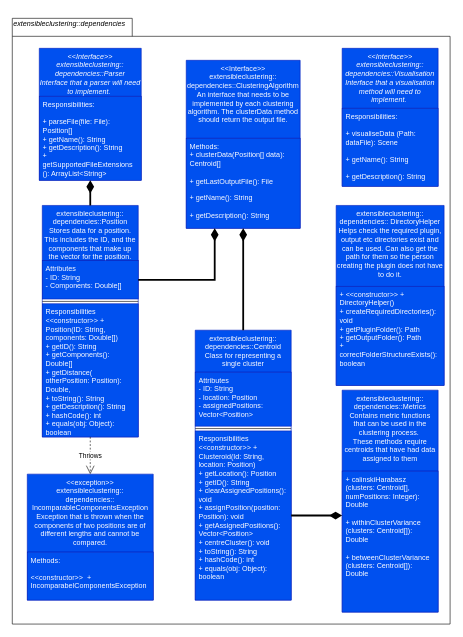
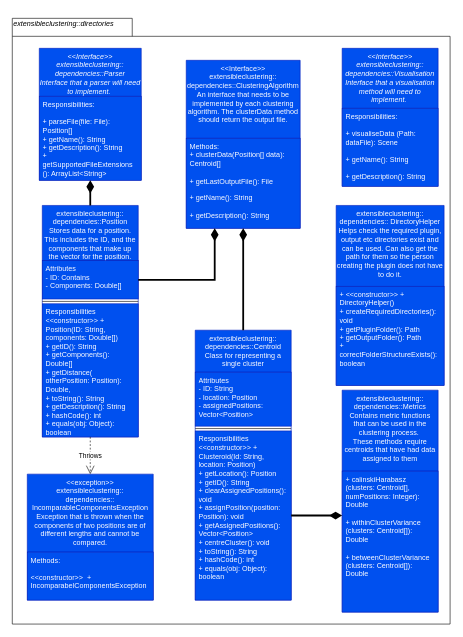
  <mxCell id="0" />
  <mxCell id="1" parent="0" />
  <mxCell id="2" value="" style="shape=folder;fontStyle=1;spacingTop=10;tabWidth=200;tabHeight=30;tabPosition=left;html=1;" parent="1" vertex="1"><mxGeometry x="20" y="30" width="730" height="1010" as="geometry" /></mxCell>
  <mxCell id="3" value="&lt;&lt;Interface&gt;&gt;&#10;extensibleclustering::&#10;dependencies::Parser&#10;Interface that a parser will need to implement. " style="swimlane;fontStyle=2;align=center;verticalAlign=top;childLayout=stackLayout;horizontal=1;startSize=80;horizontalStack=0;resizeParent=1;resizeLast=0;collapsible=1;marginBottom=0;rounded=0;shadow=0;strokeWidth=1;whiteSpace=wrap;fillColor=#0050ef;strokeColor=#001DBC;fontColor=#ffffff;" parent="1" vertex="1"><mxGeometry x="65" y="80" width="170" height="220" as="geometry"><mxRectangle x="230" y="140" width="160" height="26" as="alternateBounds" /></mxGeometry></mxCell>
  <mxCell id="4" value="Responsibilities:&#10;&#10;+ parseFile(file: File):  Position[] &#10;+ getName(): String&#10;+ getDescription(): String&#10;+ getSupportedFileExtensions (): ArrayList&lt;String&gt;" style="text;align=left;verticalAlign=top;spacingLeft=4;spacingRight=4;overflow=hidden;rotatable=0;points=[[0,0.5],[1,0.5]];portConstraint=eastwest;whiteSpace=wrap;fillColor=#0050ef;strokeColor=#001DBC;fontColor=#ffffff;" parent="3" vertex="1"><mxGeometry y="80" width="170" height="140" as="geometry" /></mxCell>
  <mxCell id="5" value="extensibleclustering::&#10;dependencies::Position&#10;Stores data for a position. This includes the ID, and the components that make up the vector for the position." style="swimlane;fontStyle=0;align=center;verticalAlign=top;childLayout=stackLayout;horizontal=1;startSize=92;horizontalStack=0;resizeParent=1;resizeLast=0;collapsible=1;marginBottom=0;rounded=0;shadow=0;strokeWidth=1;whiteSpace=wrap;fillColor=#0050ef;strokeColor=#001DBC;fontColor=#ffffff;" parent="1" vertex="1"><mxGeometry x="70" y="342" width="160" height="386" as="geometry"><mxRectangle x="130" y="380" width="160" height="26" as="alternateBounds" /></mxGeometry></mxCell>
- <mxCell id="6" value="Attributes&#10;- ID: String&#10;- Components: Double[]" style="text;align=left;verticalAlign=top;spacingLeft=4;spacingRight=4;overflow=hidden;rotatable=0;points=[[0,0.5],[1,0.5]];portConstraint=eastwest;rounded=0;shadow=0;html=0;fontStyle=0;fillColor=#0050ef;strokeColor=#001DBC;fontColor=#ffffff;" parent="5" vertex="1"><mxGeometry y="92" width="160" height="64" as="geometry" /></mxCell>
+ <mxCell id="6" value="Attributes&#10;- ID: Contains&#10;- Components: Double[]" style="text;align=left;verticalAlign=top;spacingLeft=4;spacingRight=4;overflow=hidden;rotatable=0;points=[[0,0.5],[1,0.5]];portConstraint=eastwest;rounded=0;shadow=0;html=0;fontStyle=0;fillColor=#0050ef;strokeColor=#001DBC;fontColor=#ffffff;" parent="5" vertex="1"><mxGeometry y="92" width="160" height="64" as="geometry" /></mxCell>
  <mxCell id="7" value="" style="line;html=1;strokeWidth=1;align=left;verticalAlign=middle;spacingTop=-1;spacingLeft=3;spacingRight=3;rotatable=0;labelPosition=right;points=[];portConstraint=eastwest;" parent="5" vertex="1"><mxGeometry y="156" width="160" height="8" as="geometry" /></mxCell>
  <mxCell id="8" value="Responsibilities&#10;&lt;&lt;constructor&gt;&gt; + Position(ID: String, components: Double[])&#10;+ getID(): String&#10;+ getComponents(): Double[]&#10;+ getDistance( otherPosition: Position): Double, &#10;+ toString(): String&#10;+ getDescription(): String&#10;+ hashCode(): int&#10;+ equals(obj: Object): boolean" style="text;align=left;verticalAlign=top;spacingLeft=4;spacingRight=4;overflow=hidden;rotatable=0;points=[[0,0.5],[1,0.5]];portConstraint=eastwest;fontStyle=0;whiteSpace=wrap;fillColor=#0050ef;strokeColor=#001DBC;fontColor=#ffffff;" parent="5" vertex="1"><mxGeometry y="164" width="160" height="222" as="geometry" /></mxCell>
  <mxCell id="9" value="" style="endArrow=diamondThin;endSize=13;endFill=1;shadow=0;strokeWidth=3;rounded=0;edgeStyle=elbowEdgeStyle;elbow=vertical;strokeColor=#000000;entryX=0.5;entryY=1;entryDx=0;entryDy=0;" parent="1" source="5" target="3" edge="1"><mxGeometry width="160" relative="1" as="geometry"><mxPoint x="150" y="153" as="sourcePoint" /><mxPoint x="250" y="200" as="targetPoint" /><Array as="points"><mxPoint x="150" y="321" /></Array></mxGeometry></mxCell>
- <mxCell id="10" value="&lt;span style=&quot;font-style: italic ; text-align: center&quot;&gt;extensibleclustering::&lt;/span&gt;&lt;span style=&quot;font-style: italic ; text-align: center&quot;&gt;dependencies&lt;/span&gt;" style="text;html=1;strokeColor=none;fillColor=none;align=left;verticalAlign=middle;whiteSpace=wrap;rounded=0;" parent="1" vertex="1"><mxGeometry x="20" y="20" width="250" height="40" as="geometry" /></mxCell>
+ <mxCell id="10" value="&lt;span style=&quot;font-style: italic ; text-align: center&quot;&gt;extensibleclustering::&lt;/span&gt;&lt;span style=&quot;font-style: italic ; text-align: center&quot;&gt;directories&lt;/span&gt;" style="text;html=1;strokeColor=none;fillColor=none;align=left;verticalAlign=middle;whiteSpace=wrap;rounded=0;" parent="1" vertex="1"><mxGeometry x="20" y="20" width="250" height="40" as="geometry" /></mxCell>
  <mxCell id="11" value="&lt;&lt;Interface&gt;&gt;&#10;extensibleclustering::&#10;dependencies::ClusteringAlgorithm&#10;An interface that needs to be implemented by each clustering algorithm. The clusterData method should return the output file." style="swimlane;fontStyle=0;align=center;verticalAlign=top;childLayout=stackLayout;horizontal=1;startSize=130;horizontalStack=0;resizeParent=1;resizeLast=0;collapsible=1;marginBottom=0;rounded=0;shadow=0;strokeWidth=1;whiteSpace=wrap;fillColor=#0050ef;strokeColor=#001DBC;fontColor=#ffffff;" parent="1" vertex="1"><mxGeometry x="310" y="100" width="190" height="280" as="geometry"><mxRectangle x="130" y="380" width="160" height="26" as="alternateBounds" /></mxGeometry></mxCell>
  <mxCell id="12" value="Methods:&#10;+ clusterData(Position[] data): Centroid[] &#10;&#10;+ getLastOutputFile(): File&#10;&#10;+ getName(): String &#10;&#10;+ getDescription(): String" style="text;align=left;verticalAlign=top;spacingLeft=4;spacingRight=4;overflow=hidden;rotatable=0;points=[[0,0.5],[1,0.5]];portConstraint=eastwest;fontStyle=0;whiteSpace=wrap;fillColor=#0050ef;strokeColor=#001DBC;fontColor=#ffffff;" parent="11" vertex="1"><mxGeometry y="130" width="190" height="150" as="geometry" /></mxCell>
  <mxCell id="13" value="extensibleclustering::&#10;dependencies::Metrics&#10;Contains metric functions that can be used in the clustering process. &#10;These methods require centroids that have had data assigned to them" style="swimlane;fontStyle=0;align=center;verticalAlign=top;childLayout=stackLayout;horizontal=1;startSize=135;horizontalStack=0;resizeParent=1;resizeLast=0;collapsible=1;marginBottom=0;rounded=0;shadow=0;strokeWidth=1;whiteSpace=wrap;fillColor=#0050ef;strokeColor=#001DBC;fontColor=#ffffff;" parent="1" vertex="1"><mxGeometry x="570" y="650" width="160" height="370" as="geometry"><mxRectangle x="130" y="380" width="160" height="26" as="alternateBounds" /></mxGeometry></mxCell>
  <mxCell id="14" value="+ calinskiHarabasz (clusters: Centroid[], numPositions: Integer): Double&#10;&#10;+ withinClusterVariance (clusters: Centroid[]): Double&#10;&#10;+ betweenClusterVariance (clusters: Centroid[]): Double" style="text;align=left;verticalAlign=top;spacingLeft=4;spacingRight=4;overflow=hidden;rotatable=0;points=[[0,0.5],[1,0.5]];portConstraint=eastwest;fontStyle=0;whiteSpace=wrap;fillColor=#0050ef;strokeColor=#001DBC;fontColor=#ffffff;" parent="13" vertex="1"><mxGeometry y="135" width="160" height="235" as="geometry" /></mxCell>
  <mxCell id="15" value="extensibleclustering::&#10;dependencies::Centroid&#10;Class for representing a single cluster" style="swimlane;fontStyle=0;align=center;verticalAlign=top;childLayout=stackLayout;horizontal=1;startSize=70;horizontalStack=0;resizeParent=1;resizeLast=0;collapsible=1;marginBottom=0;rounded=0;shadow=0;strokeWidth=1;whiteSpace=wrap;fillColor=#0050ef;strokeColor=#001DBC;fontColor=#ffffff;" parent="1" vertex="1"><mxGeometry x="325" y="550" width="160" height="450" as="geometry"><mxRectangle x="130" y="380" width="160" height="26" as="alternateBounds" /></mxGeometry></mxCell>
  <mxCell id="16" value="Attributes&#10;- ID: String&#10;- location: Position&#10;- assignedPositions: Vector&lt;Position&gt;" style="text;align=left;verticalAlign=top;spacingLeft=4;spacingRight=4;overflow=hidden;rotatable=0;points=[[0,0.5],[1,0.5]];portConstraint=eastwest;rounded=0;shadow=0;html=0;fontStyle=0;whiteSpace=wrap;fillColor=#0050ef;strokeColor=#001DBC;fontColor=#ffffff;" parent="15" vertex="1"><mxGeometry y="70" width="160" height="90" as="geometry" /></mxCell>
  <mxCell id="17" value="" style="line;html=1;strokeWidth=1;align=left;verticalAlign=middle;spacingTop=-1;spacingLeft=3;spacingRight=3;rotatable=0;labelPosition=right;points=[];portConstraint=eastwest;" parent="15" vertex="1"><mxGeometry y="160" width="160" height="8" as="geometry" /></mxCell>
  <mxCell id="18" value="Responsibilities&#10;&lt;&lt;constructor&gt;&gt; + Clusteroid(Id: String, location: Position)&#10;+ getLocation(): Position&#10;+ getID(): String&#10;+ clearAssignedPositions(): void&#10;+ assignPosition(position: Position): void&#10;+ getAssignedPositions(): Vector&lt;Position&gt;&#10;+ centreCluster(): void&#10;+ toString(): String&#10;+ hashCode(): int&#10;+ equals(obj: Object): boolean" style="text;align=left;verticalAlign=top;spacingLeft=4;spacingRight=4;overflow=hidden;rotatable=0;points=[[0,0.5],[1,0.5]];portConstraint=eastwest;fontStyle=0;whiteSpace=wrap;fillColor=#0050ef;strokeColor=#001DBC;fontColor=#ffffff;" parent="15" vertex="1"><mxGeometry y="168" width="160" height="282" as="geometry" /></mxCell>
  <mxCell id="19" value="" style="endArrow=diamondThin;endSize=13;endFill=1;shadow=0;strokeWidth=3;rounded=0;edgeStyle=elbowEdgeStyle;elbow=vertical;strokeColor=#000000;entryX=0.25;entryY=1;entryDx=0;entryDy=0;exitX=1;exitY=0.5;exitDx=0;exitDy=0;" parent="1" source="6" target="11" edge="1"><mxGeometry width="160" relative="1" as="geometry"><mxPoint x="290" y="492" as="sourcePoint" /><mxPoint x="290" y="440" as="targetPoint" /><Array as="points"><mxPoint x="360" y="466" /></Array></mxGeometry></mxCell>
  <mxCell id="20" value="" style="endArrow=diamondThin;endSize=13;endFill=1;shadow=0;strokeWidth=3;rounded=0;edgeStyle=elbowEdgeStyle;elbow=vertical;strokeColor=#000000;entryX=0.5;entryY=1;entryDx=0;entryDy=0;exitX=0.5;exitY=0;exitDx=0;exitDy=0;" parent="1" source="15" target="11" edge="1"><mxGeometry width="160" relative="1" as="geometry"><mxPoint x="384.5" y="532" as="sourcePoint" /><mxPoint x="384.5" y="480" as="targetPoint" /></mxGeometry></mxCell>
  <mxCell id="21" value="&lt;&lt;exception&gt;&gt;&#10;extensibleclustering::&#10;dependencies:: IncomparableComponentsException&#10;Exception that is thrown when the components of two positions are of different lengths and cannot be compared." style="swimlane;fontStyle=0;align=center;verticalAlign=top;childLayout=stackLayout;horizontal=1;startSize=130;horizontalStack=0;resizeParent=1;resizeLast=0;collapsible=1;marginBottom=0;rounded=0;shadow=0;strokeWidth=1;whiteSpace=wrap;fillColor=#0050ef;strokeColor=#001DBC;fontColor=#ffffff;" parent="1" vertex="1"><mxGeometry x="45" y="790" width="210" height="210" as="geometry"><mxRectangle x="130" y="380" width="160" height="26" as="alternateBounds" /></mxGeometry></mxCell>
  <mxCell id="22" value="Methods: &#10;&#10;&lt;&lt;constructor&gt;&gt;  + IncomparabelComponentsException" style="text;align=left;verticalAlign=top;spacingLeft=4;spacingRight=4;overflow=hidden;rotatable=0;points=[[0,0.5],[1,0.5]];portConstraint=eastwest;fontStyle=0;whiteSpace=wrap;fillColor=#0050ef;strokeColor=#001DBC;fontColor=#ffffff;" parent="21" vertex="1"><mxGeometry y="130" width="210" height="80" as="geometry" /></mxCell>
  <mxCell id="23" value="Thriows" style="endArrow=open;endSize=12;dashed=1;html=1;entryX=0.5;entryY=0;entryDx=0;entryDy=0;exitX=0.5;exitY=1;exitDx=0;exitDy=0;" parent="1" source="5" target="21" edge="1"><mxGeometry width="160" relative="1" as="geometry"><mxPoint x="710" y="560" as="sourcePoint" /><mxPoint x="870" y="560" as="targetPoint" /></mxGeometry></mxCell>
  <mxCell id="24" value="" style="endArrow=diamondThin;endSize=13;endFill=1;shadow=0;strokeWidth=3;rounded=0;edgeStyle=elbowEdgeStyle;elbow=vertical;strokeColor=#000000;exitX=1;exitY=0.5;exitDx=0;exitDy=0;" parent="1" source="18" edge="1"><mxGeometry width="160" relative="1" as="geometry"><mxPoint x="530" y="720" as="sourcePoint" /><mxPoint x="570" y="859" as="targetPoint" /><Array as="points"><mxPoint x="530" y="859" /></Array></mxGeometry></mxCell>
  <mxCell id="25" value="extensibleclustering::&#10;dependencies:: DirectoryHelper&#10;Helps check the required plugin, output etc directories exist and can be used. Can also get the path for them so the person creating the plugin does not have to do it." style="swimlane;fontStyle=0;align=center;verticalAlign=top;childLayout=stackLayout;horizontal=1;startSize=135;horizontalStack=0;resizeParent=1;resizeLast=0;collapsible=1;marginBottom=0;rounded=0;shadow=0;strokeWidth=1;whiteSpace=wrap;fillColor=#0050ef;strokeColor=#001DBC;fontColor=#ffffff;" parent="1" vertex="1"><mxGeometry x="560" y="342" width="180" height="300" as="geometry"><mxRectangle x="130" y="380" width="160" height="26" as="alternateBounds" /></mxGeometry></mxCell>
  <mxCell id="26" value="+ &lt;&lt;constructor&gt;&gt; + DirectoryHelper()&#10;+ createRequiredDirectories(): void&#10;+ getPluginFolder(): Path&#10;+ getOutputFolder(): Path&#10;+ correctFolderStructureExists(): boolean" style="text;align=left;verticalAlign=top;spacingLeft=4;spacingRight=4;overflow=hidden;rotatable=0;points=[[0,0.5],[1,0.5]];portConstraint=eastwest;fontStyle=0;whiteSpace=wrap;fillColor=#0050ef;strokeColor=#001DBC;fontColor=#ffffff;" parent="25" vertex="1"><mxGeometry y="135" width="180" height="165" as="geometry" /></mxCell>
  <mxCell id="27" value="&lt;&lt;Interface&gt;&gt;&#10;extensibleclustering::&#10;dependencies::Visualisation&#10;Interface that a visualisation method will need to implement. " style="swimlane;fontStyle=2;align=center;verticalAlign=top;childLayout=stackLayout;horizontal=1;startSize=100;horizontalStack=0;resizeParent=1;resizeLast=0;collapsible=1;marginBottom=0;rounded=0;shadow=0;strokeWidth=1;whiteSpace=wrap;fillColor=#0050ef;strokeColor=#001DBC;fontColor=#ffffff;" parent="1" vertex="1"><mxGeometry x="570" y="80" width="160" height="230" as="geometry"><mxRectangle x="230" y="140" width="160" height="26" as="alternateBounds" /></mxGeometry></mxCell>
  <mxCell id="28" value="Responsibilities:&#10;&#10;+ visualiseData (Path: dataFile): Scene&#10;&#10;+ getName(): String&#10;&#10;+ getDescription(): String" style="text;align=left;verticalAlign=top;spacingLeft=4;spacingRight=4;overflow=hidden;rotatable=0;points=[[0,0.5],[1,0.5]];portConstraint=eastwest;whiteSpace=wrap;fillColor=#0050ef;strokeColor=#001DBC;fontColor=#ffffff;" parent="27" vertex="1"><mxGeometry y="100" width="160" height="130" as="geometry" /></mxCell>
